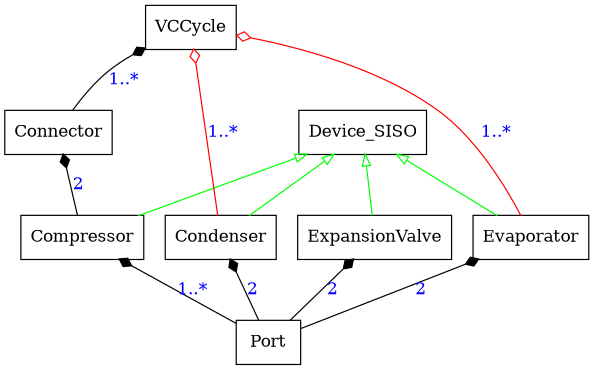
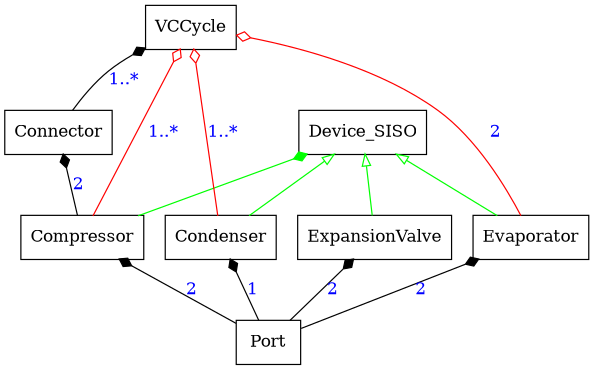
  digraph {
    rankdir=BT
    node [shape=record]
    edge [arrowhead=diamond arrowtail=none fontcolor=blue style=solid]
    Connector
    VCCycle
    Compressor
    Device_SISO
    Condenser
    ExpansionValve
    Evaporator
    Port
    Connector -> VCCycle [label="1..*"]
    Compressor -> Connector [label=2]
-   Compressor -> Device_SISO [arrowhead=empty color=green fontcolor=""]
+   Compressor -> VCCycle [arrowhead=odiamond color=red label="1..*"]
+   Compressor -> Device_SISO [color=green fontcolor=""]
    Condenser -> VCCycle [arrowhead=odiamond color=red label="1..*"]
    Condenser -> Device_SISO [arrowhead=empty color=green fontcolor=""]
    ExpansionValve -> Device_SISO [arrowhead=empty color=green fontcolor=""]
-   Evaporator -> VCCycle [arrowhead=odiamond color=red label="1..*"]
+   Evaporator -> VCCycle [arrowhead=odiamond color=red label=2]
    Evaporator -> Device_SISO [arrowhead=empty color=green fontcolor=""]
-   Port -> Compressor [label="1..*"]
-   Port -> Condenser [label=2]
+   Port -> Compressor [label=2]
+   Port -> Condenser [label=1]
    Port -> ExpansionValve [label=2]
    Port -> Evaporator [label=2]
  }
